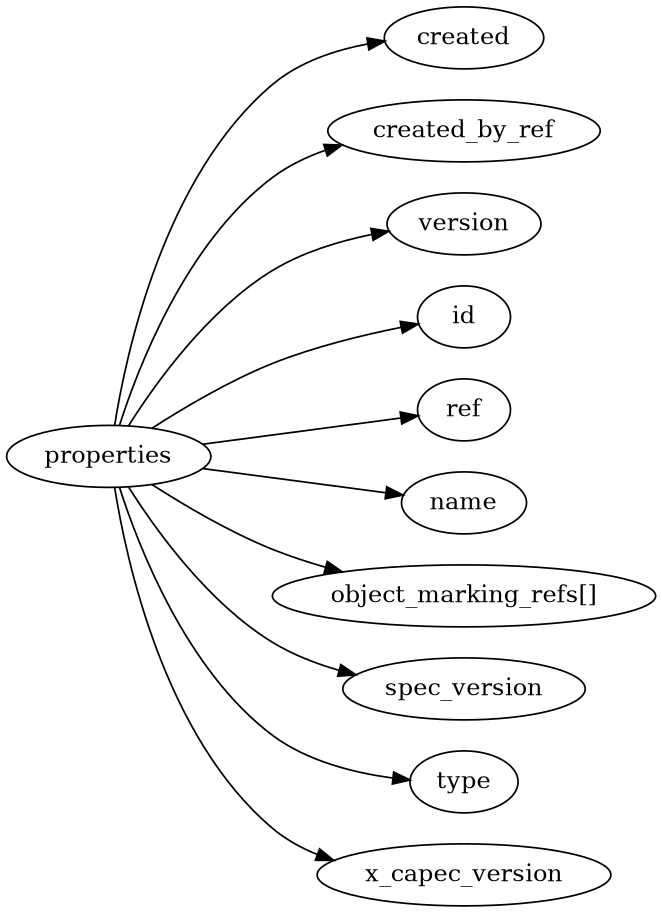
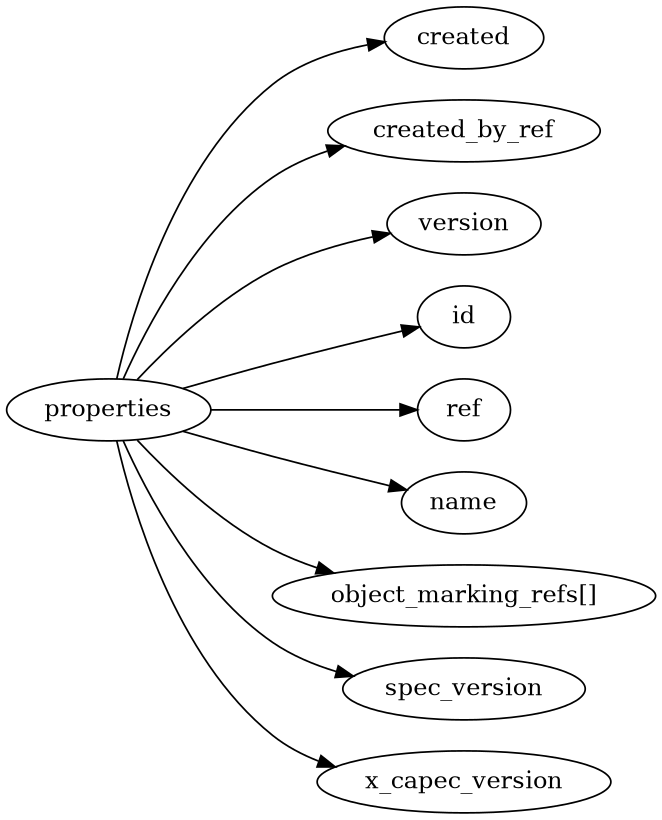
  digraph {
    rankdir=LR
    n1 [label=created]
    n2 [label=created_by_ref]
    n3 [label=version]
    n4 [label=id]
    n5 [label=ref]
    n6 [label=name]
    n7 [label="object_marking_refs[]"]
    n8 [label=spec_version]
-   n9 [label=type]
    n10 [label=x_capec_version]
    properties
    properties -> n1
    properties -> n2
    properties -> n3
    properties -> n4
    properties -> n5
    properties -> n6
    properties -> n7
    properties -> n8
-   properties -> n9
    properties -> n10
  }
